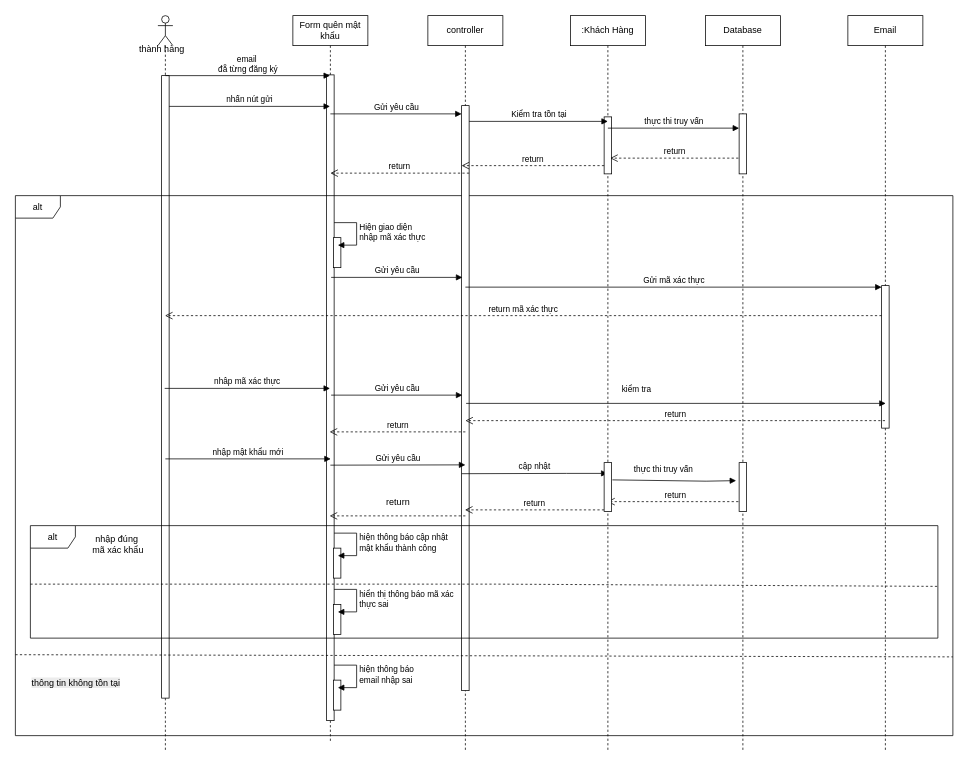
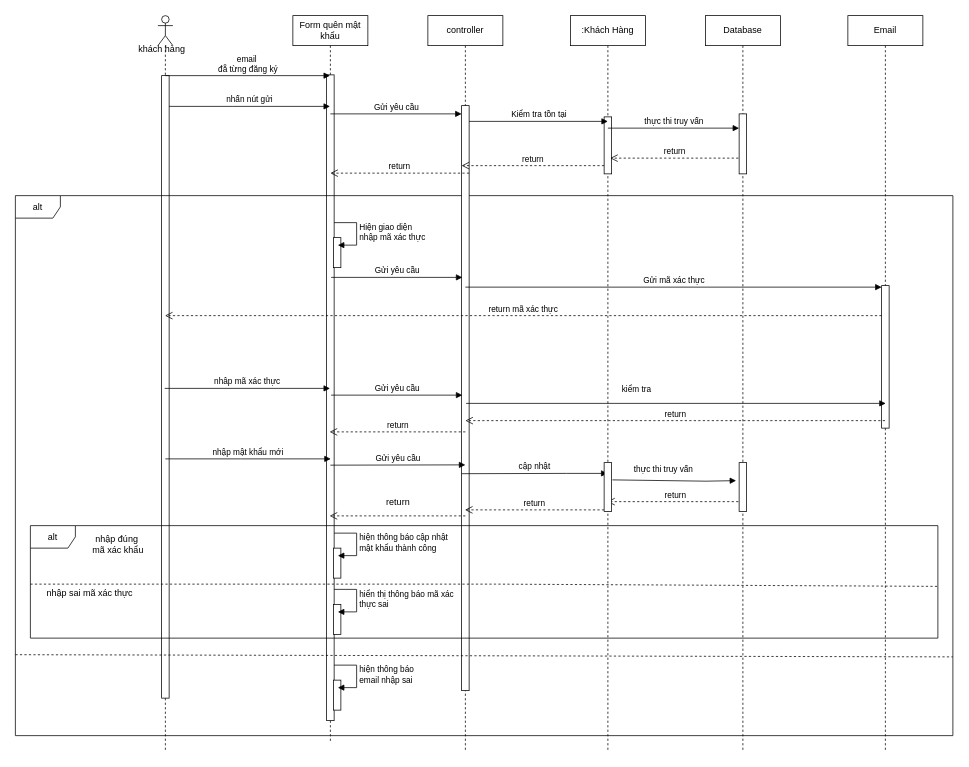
  <mxCell id="0" />
  <mxCell id="1" parent="0" />
  <mxCell id="2" value="Form quên mật khẩu" style="shape=umlLifeline;perimeter=lifelinePerimeter;whiteSpace=wrap;html=1;container=1;dropTarget=0;collapsible=0;recursiveResize=0;outlineConnect=0;portConstraint=eastwest;newEdgeStyle={&quot;curved&quot;:0,&quot;rounded&quot;:0};" parent="1" vertex="1"><mxGeometry x="390" y="20" width="100" height="970" as="geometry" /></mxCell>
  <mxCell id="3" value="" style="html=1;points=[[0,0,0,0,5],[0,1,0,0,-5],[1,0,0,0,5],[1,1,0,0,-5]];perimeter=orthogonalPerimeter;outlineConnect=0;targetShapes=umlLifeline;portConstraint=eastwest;newEdgeStyle={&quot;curved&quot;:0,&quot;rounded&quot;:0};" parent="2" vertex="1"><mxGeometry x="45" y="79" width="10" height="861" as="geometry" /></mxCell>
  <mxCell id="4" value=":Khách Hàng" style="shape=umlLifeline;perimeter=lifelinePerimeter;whiteSpace=wrap;html=1;container=1;dropTarget=0;collapsible=0;recursiveResize=0;outlineConnect=0;portConstraint=eastwest;newEdgeStyle={&quot;curved&quot;:0,&quot;rounded&quot;:0};" parent="1" vertex="1"><mxGeometry x="760" y="20" width="100" height="980" as="geometry" /></mxCell>
  <mxCell id="5" value="" style="html=1;points=[[0,0,0,0,5],[0,1,0,0,-5],[1,0,0,0,5],[1,1,0,0,-5]];perimeter=orthogonalPerimeter;outlineConnect=0;targetShapes=umlLifeline;portConstraint=eastwest;newEdgeStyle={&quot;curved&quot;:0,&quot;rounded&quot;:0};" parent="4" vertex="1"><mxGeometry x="45" y="135" width="10" height="76" as="geometry" /></mxCell>
  <mxCell id="6" value="controller" style="shape=umlLifeline;perimeter=lifelinePerimeter;whiteSpace=wrap;html=1;container=1;dropTarget=0;collapsible=0;recursiveResize=0;outlineConnect=0;portConstraint=eastwest;newEdgeStyle={&quot;curved&quot;:0,&quot;rounded&quot;:0};" parent="1" vertex="1"><mxGeometry x="570" y="20" width="100" height="980" as="geometry" /></mxCell>
  <mxCell id="7" value="Database" style="shape=umlLifeline;perimeter=lifelinePerimeter;whiteSpace=wrap;html=1;container=1;dropTarget=0;collapsible=0;recursiveResize=0;outlineConnect=0;portConstraint=eastwest;newEdgeStyle={&quot;curved&quot;:0,&quot;rounded&quot;:0};" parent="1" vertex="1"><mxGeometry x="940" y="20" width="100" height="980" as="geometry" /></mxCell>
  <mxCell id="8" value="" style="html=1;points=[[0,0,0,0,5],[0,1,0,0,-5],[1,0,0,0,5],[1,1,0,0,-5]];perimeter=orthogonalPerimeter;outlineConnect=0;targetShapes=umlLifeline;portConstraint=eastwest;newEdgeStyle={&quot;curved&quot;:0,&quot;rounded&quot;:0};" parent="7" vertex="1"><mxGeometry x="45" y="131" width="10" height="80" as="geometry" /></mxCell>
  <mxCell id="9" value="Email" style="shape=umlLifeline;perimeter=lifelinePerimeter;whiteSpace=wrap;html=1;container=1;dropTarget=0;collapsible=0;recursiveResize=0;outlineConnect=0;portConstraint=eastwest;newEdgeStyle={&quot;curved&quot;:0,&quot;rounded&quot;:0};" parent="1" vertex="1"><mxGeometry x="1130" y="20" width="100" height="980" as="geometry" /></mxCell>
  <mxCell id="10" value="" style="shape=umlLifeline;perimeter=lifelinePerimeter;whiteSpace=wrap;html=1;container=1;dropTarget=0;collapsible=0;recursiveResize=0;outlineConnect=0;portConstraint=eastwest;newEdgeStyle={&quot;curved&quot;:0,&quot;rounded&quot;:0};participant=umlActor;" parent="1" vertex="1"><mxGeometry x="210" y="20" width="20" height="980" as="geometry" /></mxCell>
  <mxCell id="11" value="" style="html=1;points=[[0,0,0,0,5],[0,1,0,0,-5],[1,0,0,0,5],[1,1,0,0,-5]];perimeter=orthogonalPerimeter;outlineConnect=0;targetShapes=umlLifeline;portConstraint=eastwest;newEdgeStyle={&quot;curved&quot;:0,&quot;rounded&quot;:0};" parent="10" vertex="1"><mxGeometry x="5" y="80" width="10" height="830" as="geometry" /></mxCell>
  <mxCell id="12" value="email&amp;nbsp;&lt;div&gt;đẵ từng đăng ký&lt;/div&gt;" style="html=1;verticalAlign=bottom;endArrow=block;curved=0;rounded=0;" parent="1" target="2" edge="1"><mxGeometry width="80" relative="1" as="geometry"><mxPoint x="220" y="100" as="sourcePoint" /><mxPoint x="300" y="100" as="targetPoint" /></mxGeometry></mxCell>
  <mxCell id="13" value="nhấn nút gửi" style="html=1;verticalAlign=bottom;endArrow=block;curved=0;rounded=0;" parent="1" edge="1"><mxGeometry width="80" relative="1" as="geometry"><mxPoint x="225" y="141" as="sourcePoint" /><mxPoint x="439.5" y="141" as="targetPoint" /><Array as="points"><mxPoint x="310" y="141" /></Array></mxGeometry></mxCell>
  <mxCell id="14" value="alt" style="shape=umlFrame;whiteSpace=wrap;html=1;pointerEvents=0;" parent="1" vertex="1"><mxGeometry x="20" y="260" width="1250" height="720" as="geometry" /></mxCell>
  <mxCell id="15" value="" style="html=1;points=[[0,0,0,0,5],[0,1,0,0,-5],[1,0,0,0,5],[1,1,0,0,-5]];perimeter=orthogonalPerimeter;outlineConnect=0;targetShapes=umlLifeline;portConstraint=eastwest;newEdgeStyle={&quot;curved&quot;:0,&quot;rounded&quot;:0};" parent="1" vertex="1"><mxGeometry x="615" y="140" width="10" height="780" as="geometry" /></mxCell>
  <mxCell id="16" value="Gửi yêu cầu" style="html=1;verticalAlign=bottom;endArrow=block;curved=0;rounded=0;entryX=0;entryY=0;entryDx=0;entryDy=5;entryPerimeter=0;" parent="1" edge="1"><mxGeometry width="80" relative="1" as="geometry"><mxPoint x="440" y="151" as="sourcePoint" /><mxPoint x="615" y="151" as="targetPoint" /></mxGeometry></mxCell>
  <mxCell id="17" value="Kiểm tra tồn tại" style="html=1;verticalAlign=bottom;endArrow=block;curved=0;rounded=0;entryX=0;entryY=0;entryDx=0;entryDy=5;entryPerimeter=0;exitX=1;exitY=0;exitDx=0;exitDy=5;exitPerimeter=0;" parent="1" edge="1"><mxGeometry width="80" relative="1" as="geometry"><mxPoint x="625" y="161" as="sourcePoint" /><mxPoint x="810" y="161" as="targetPoint" /></mxGeometry></mxCell>
  <mxCell id="18" value="thực thi truy vấn" style="html=1;verticalAlign=bottom;endArrow=block;curved=0;rounded=0;entryX=0;entryY=0;entryDx=0;entryDy=5;entryPerimeter=0;" parent="1" edge="1"><mxGeometry width="80" relative="1" as="geometry"><mxPoint x="810" y="170" as="sourcePoint" /><mxPoint x="985" y="170" as="targetPoint" /></mxGeometry></mxCell>
  <mxCell id="19" value="return" style="html=1;verticalAlign=bottom;endArrow=open;dashed=1;endSize=8;curved=0;rounded=0;" parent="1" edge="1"><mxGeometry relative="1" as="geometry"><mxPoint x="984" y="210" as="sourcePoint" /><mxPoint x="813.071" y="210" as="targetPoint" /></mxGeometry></mxCell>
  <mxCell id="20" value="return" style="html=1;verticalAlign=bottom;endArrow=open;dashed=1;endSize=8;curved=0;rounded=0;exitX=0;exitY=1;exitDx=0;exitDy=-5;exitPerimeter=0;" parent="1" edge="1"><mxGeometry relative="1" as="geometry"><mxPoint x="805" y="679" as="sourcePoint" /><mxPoint x="619.5" y="679" as="targetPoint" /></mxGeometry></mxCell>
  <mxCell id="21" value="alt" style="shape=umlFrame;whiteSpace=wrap;html=1;pointerEvents=0;" parent="1" vertex="1"><mxGeometry x="40" y="700" width="1210" height="150" as="geometry" /></mxCell>
  <mxCell id="22" value="" style="endArrow=none;dashed=1;html=1;rounded=0;exitX=0;exitY=0.561;exitDx=0;exitDy=0;exitPerimeter=0;" parent="1" edge="1"><mxGeometry width="50" height="50" relative="1" as="geometry"><mxPoint x="20" y="872.09" as="sourcePoint" /><mxPoint x="1270" y="875" as="targetPoint" /></mxGeometry></mxCell>
  <mxCell id="23" value="" style="html=1;points=[[0,0,0,0,5],[0,1,0,0,-5],[1,0,0,0,5],[1,1,0,0,-5]];perimeter=orthogonalPerimeter;outlineConnect=0;targetShapes=umlLifeline;portConstraint=eastwest;newEdgeStyle={&quot;curved&quot;:0,&quot;rounded&quot;:0};" parent="1" vertex="1"><mxGeometry x="1175" y="380" width="10" height="190" as="geometry" /></mxCell>
  <mxCell id="24" value="Gửi mã xác thực" style="html=1;verticalAlign=bottom;endArrow=block;curved=0;rounded=0;entryX=0;entryY=0;entryDx=0;entryDy=5;entryPerimeter=0;" parent="1" edge="1"><mxGeometry width="80" relative="1" as="geometry"><mxPoint x="620" y="382" as="sourcePoint" /><mxPoint x="1175" y="382" as="targetPoint" /></mxGeometry></mxCell>
  <mxCell id="25" value="" style="endArrow=none;dashed=1;html=1;rounded=0;" parent="1" edge="1"><mxGeometry width="50" height="50" relative="1" as="geometry"><mxPoint x="40" y="778" as="sourcePoint" /><mxPoint x="1250" y="781" as="targetPoint" /><Array as="points"><mxPoint x="660" y="778" /></Array></mxGeometry></mxCell>
  <mxCell id="26" value="return mã xác thực" style="html=1;verticalAlign=bottom;endArrow=open;dashed=1;endSize=8;curved=0;rounded=0;" parent="1" target="10" edge="1"><mxGeometry relative="1" as="geometry"><mxPoint x="1175" y="420" as="sourcePoint" /><mxPoint x="1095" y="420" as="targetPoint" /></mxGeometry></mxCell>
  <mxCell id="27" value="nhâp mã xác thực" style="html=1;verticalAlign=bottom;endArrow=block;curved=0;rounded=0;" parent="1" edge="1"><mxGeometry width="80" relative="1" as="geometry"><mxPoint x="219.071" y="517" as="sourcePoint" /><mxPoint x="439.5" y="517" as="targetPoint" /></mxGeometry></mxCell>
  <mxCell id="28" value="kiểm tra" style="html=1;verticalAlign=bottom;endArrow=block;curved=0;rounded=0;" parent="1" edge="1"><mxGeometry x="-0.189" y="10" width="80" relative="1" as="geometry"><mxPoint x="621" y="537" as="sourcePoint" /><mxPoint x="1180.5" y="537" as="targetPoint" /><mxPoint as="offset" /></mxGeometry></mxCell>
  <mxCell id="29" value="return" style="html=1;verticalAlign=bottom;endArrow=open;dashed=1;endSize=8;curved=0;rounded=0;" parent="1" source="9" edge="1"><mxGeometry relative="1" as="geometry"><mxPoint x="700" y="560" as="sourcePoint" /><mxPoint x="620" y="560" as="targetPoint" /></mxGeometry></mxCell>
  <mxCell id="30" value="return" style="html=1;verticalAlign=bottom;endArrow=open;dashed=1;endSize=8;curved=0;rounded=0;" parent="1" edge="1"><mxGeometry relative="1" as="geometry"><mxPoint x="620" y="575" as="sourcePoint" /><mxPoint x="439.071" y="575" as="targetPoint" /></mxGeometry></mxCell>
  <mxCell id="31" value="nhập mật khẩu mới" style="html=1;verticalAlign=bottom;endArrow=block;curved=0;rounded=0;" parent="1" edge="1"><mxGeometry width="80" relative="1" as="geometry"><mxPoint x="220" y="611" as="sourcePoint" /><mxPoint x="440.5" y="611" as="targetPoint" /><Array as="points"><mxPoint x="320" y="611" /></Array></mxGeometry></mxCell>
  <mxCell id="32" value="nhập đúng&lt;div&gt;&amp;nbsp;mã xác khẩu&lt;/div&gt;" style="text;html=1;align=center;verticalAlign=middle;resizable=0;points=[];autosize=1;strokeColor=none;fillColor=none;" parent="1" vertex="1"><mxGeometry x="110" y="705" width="90" height="40" as="geometry" /></mxCell>
  <mxCell id="33" value="Gửi yêu cầu" style="html=1;verticalAlign=bottom;endArrow=block;curved=0;rounded=0;" parent="1" edge="1"><mxGeometry width="80" relative="1" as="geometry"><mxPoint x="440" y="619.38" as="sourcePoint" /><mxPoint x="620" y="619" as="targetPoint" /><Array as="points" /></mxGeometry></mxCell>
  <mxCell id="34" value="cập nhật" style="html=1;verticalAlign=bottom;endArrow=block;curved=0;rounded=0;" parent="1" edge="1"><mxGeometry width="80" relative="1" as="geometry"><mxPoint x="615" y="630.75" as="sourcePoint" /><mxPoint x="809.5" y="630.37" as="targetPoint" /><Array as="points"><mxPoint x="755" y="630.37" /></Array></mxGeometry></mxCell>
  <mxCell id="35" value="thực thi truy vấn" style="html=1;verticalAlign=bottom;endArrow=block;curved=0;rounded=0;exitX=1;exitY=0;exitDx=0;exitDy=5;exitPerimeter=0;" parent="1" edge="1"><mxGeometry x="-0.175" y="6" width="80" relative="1" as="geometry"><mxPoint x="816" y="639" as="sourcePoint" /><mxPoint x="981" y="640" as="targetPoint" /><Array as="points"><mxPoint x="941" y="640.74" /></Array><mxPoint as="offset" /></mxGeometry></mxCell>
  <mxCell id="36" value="return" style="html=1;verticalAlign=bottom;endArrow=open;dashed=1;endSize=8;curved=0;rounded=0;" parent="1" edge="1"><mxGeometry relative="1" as="geometry"><mxPoint x="990" y="668" as="sourcePoint" /><mxPoint x="809.071" y="668" as="targetPoint" /></mxGeometry></mxCell>
  <mxCell id="37" value="return" style="html=1;verticalAlign=bottom;endArrow=open;dashed=1;endSize=8;curved=0;rounded=0;" parent="1" edge="1"><mxGeometry relative="1" as="geometry"><mxPoint x="805" y="220" as="sourcePoint" /><mxPoint x="615" y="220" as="targetPoint" /></mxGeometry></mxCell>
  <mxCell id="38" value="" style="html=1;verticalAlign=bottom;endArrow=open;dashed=1;endSize=8;curved=0;rounded=0;" parent="1" edge="1"><mxGeometry relative="1" as="geometry"><mxPoint x="620" y="687" as="sourcePoint" /><mxPoint x="439.071" y="687" as="targetPoint" /></mxGeometry></mxCell>
- <mxCell id="40" value="&lt;span style=&quot;color: rgb(0, 0, 0); font-family: Helvetica; font-size: 12px; font-style: normal; font-variant-ligatures: normal; font-variant-caps: normal; font-weight: 400; letter-spacing: normal; orphans: 2; text-align: center; text-indent: 0px; text-transform: none; widows: 2; word-spacing: 0px; -webkit-text-stroke-width: 0px; white-space: nowrap; background-color: rgb(236, 236, 236); text-decoration-thickness: initial; text-decoration-style: initial; text-decoration-color: initial; float: none; display: inline !important;&quot;&gt;thông tin không tồn tại&lt;/span&gt;" style="text;whiteSpace=wrap;html=1;" parent="1" vertex="1"><mxGeometry x="40" y="896" width="140" height="40" as="geometry" /></mxCell>
- <mxCell id="41" value="thành hàng" style="text;html=1;align=center;verticalAlign=middle;resizable=0;points=[];autosize=1;strokeColor=none;fillColor=none;" parent="1" vertex="1"><mxGeometry x="170" y="50" width="90" height="30" as="geometry" /></mxCell>
+ <mxCell id="39" value="&lt;div style=&quot;text-align: center;&quot;&gt;&lt;span style=&quot;background-color: transparent; color: light-dark(rgb(0, 0, 0), rgb(255, 255, 255)); text-wrap-mode: nowrap;&quot;&gt;nhập sai mã xác thực&lt;/span&gt;&lt;/div&gt;" style="text;whiteSpace=wrap;html=1;" parent="1" vertex="1"><mxGeometry x="60" y="776" width="120" height="50" as="geometry" /></mxCell>
+ <mxCell id="41" value="khách hàng" style="text;html=1;align=center;verticalAlign=middle;resizable=0;points=[];autosize=1;strokeColor=none;fillColor=none;" parent="1" vertex="1"><mxGeometry x="170" y="50" width="90" height="30" as="geometry" /></mxCell>
  <mxCell id="42" value="" style="html=1;points=[[0,0,0,0,5],[0,1,0,0,-5],[1,0,0,0,5],[1,1,0,0,-5]];perimeter=orthogonalPerimeter;outlineConnect=0;targetShapes=umlLifeline;portConstraint=eastwest;newEdgeStyle={&quot;curved&quot;:0,&quot;rounded&quot;:0};" parent="1" vertex="1"><mxGeometry x="985" y="616" width="10" height="65" as="geometry" /></mxCell>
  <mxCell id="43" value="" style="html=1;points=[[0,0,0,0,5],[0,1,0,0,-5],[1,0,0,0,5],[1,1,0,0,-5]];perimeter=orthogonalPerimeter;outlineConnect=0;targetShapes=umlLifeline;portConstraint=eastwest;newEdgeStyle={&quot;curved&quot;:0,&quot;rounded&quot;:0};" parent="1" vertex="1"><mxGeometry x="805" y="616" width="10" height="65" as="geometry" /></mxCell>
  <mxCell id="44" value="Gửi yêu cầu" style="html=1;verticalAlign=bottom;endArrow=block;curved=0;rounded=0;entryX=0;entryY=0;entryDx=0;entryDy=5;entryPerimeter=0;" parent="1" edge="1"><mxGeometry width="80" relative="1" as="geometry"><mxPoint x="441" y="369" as="sourcePoint" /><mxPoint x="616" y="369" as="targetPoint" /></mxGeometry></mxCell>
  <mxCell id="45" value="" style="html=1;points=[[0,0,0,0,5],[0,1,0,0,-5],[1,0,0,0,5],[1,1,0,0,-5]];perimeter=orthogonalPerimeter;outlineConnect=0;targetShapes=umlLifeline;portConstraint=eastwest;newEdgeStyle={&quot;curved&quot;:0,&quot;rounded&quot;:0};" parent="1" vertex="1"><mxGeometry x="444" y="316" width="10" height="40" as="geometry" /></mxCell>
  <mxCell id="46" value="Hiện giao diện&lt;div&gt;nhập mã xác thực&lt;/div&gt;" style="html=1;align=left;spacingLeft=2;endArrow=block;rounded=0;edgeStyle=orthogonalEdgeStyle;curved=0;rounded=0;" parent="1" edge="1"><mxGeometry relative="1" as="geometry"><mxPoint x="445" y="296" as="sourcePoint" /><Array as="points"><mxPoint x="475" y="326" /></Array><mxPoint x="450" y="326" as="targetPoint" /></mxGeometry></mxCell>
  <mxCell id="47" value="Gửi yêu cầu" style="html=1;verticalAlign=bottom;endArrow=block;curved=0;rounded=0;entryX=0;entryY=0;entryDx=0;entryDy=5;entryPerimeter=0;" parent="1" edge="1"><mxGeometry width="80" relative="1" as="geometry"><mxPoint x="441" y="526" as="sourcePoint" /><mxPoint x="616" y="526" as="targetPoint" /></mxGeometry></mxCell>
  <mxCell id="48" value="return" style="html=1;verticalAlign=bottom;endArrow=open;dashed=1;endSize=8;curved=0;rounded=0;" parent="1" edge="1"><mxGeometry relative="1" as="geometry"><mxPoint x="625" y="230" as="sourcePoint" /><mxPoint x="440" y="230" as="targetPoint" /></mxGeometry></mxCell>
  <mxCell id="49" value="return" style="text;html=1;align=center;verticalAlign=middle;resizable=0;points=[];autosize=1;strokeColor=none;fillColor=none;" parent="1" vertex="1"><mxGeometry x="505" y="654" width="50" height="30" as="geometry" /></mxCell>
  <mxCell id="50" value="" style="html=1;points=[[0,0,0,0,5],[0,1,0,0,-5],[1,0,0,0,5],[1,1,0,0,-5]];perimeter=orthogonalPerimeter;outlineConnect=0;targetShapes=umlLifeline;portConstraint=eastwest;newEdgeStyle={&quot;curved&quot;:0,&quot;rounded&quot;:0};" parent="1" vertex="1"><mxGeometry x="444" y="730" width="10" height="40" as="geometry" /></mxCell>
  <mxCell id="51" value="hiện thông báo cập nhật&lt;div&gt;mật khẩu thành công&lt;/div&gt;" style="html=1;align=left;spacingLeft=2;endArrow=block;rounded=0;edgeStyle=orthogonalEdgeStyle;curved=0;rounded=0;" parent="1" edge="1"><mxGeometry relative="1" as="geometry"><mxPoint x="445" y="710" as="sourcePoint" /><Array as="points"><mxPoint x="475" y="740" /></Array><mxPoint x="450" y="740" as="targetPoint" /></mxGeometry></mxCell>
  <mxCell id="52" value="" style="html=1;points=[[0,0,0,0,5],[0,1,0,0,-5],[1,0,0,0,5],[1,1,0,0,-5]];perimeter=orthogonalPerimeter;outlineConnect=0;targetShapes=umlLifeline;portConstraint=eastwest;newEdgeStyle={&quot;curved&quot;:0,&quot;rounded&quot;:0};" parent="1" vertex="1"><mxGeometry x="444" y="805" width="10" height="40" as="geometry" /></mxCell>
  <mxCell id="53" value="hiển thị thông báo mã xác&amp;nbsp;&lt;div&gt;thực sai&lt;/div&gt;" style="html=1;align=left;spacingLeft=2;endArrow=block;rounded=0;edgeStyle=orthogonalEdgeStyle;curved=0;rounded=0;" parent="1" edge="1"><mxGeometry relative="1" as="geometry"><mxPoint x="445" y="785" as="sourcePoint" /><Array as="points"><mxPoint x="475" y="815" /></Array><mxPoint x="450" y="815" as="targetPoint" /></mxGeometry></mxCell>
  <mxCell id="54" value="" style="html=1;points=[[0,0,0,0,5],[0,1,0,0,-5],[1,0,0,0,5],[1,1,0,0,-5]];perimeter=orthogonalPerimeter;outlineConnect=0;targetShapes=umlLifeline;portConstraint=eastwest;newEdgeStyle={&quot;curved&quot;:0,&quot;rounded&quot;:0};" parent="1" vertex="1"><mxGeometry x="444" y="906" width="10" height="40" as="geometry" /></mxCell>
  <mxCell id="55" value="hiện thông báo&amp;nbsp;&lt;div&gt;email nhập sai&lt;/div&gt;" style="html=1;align=left;spacingLeft=2;endArrow=block;rounded=0;edgeStyle=orthogonalEdgeStyle;curved=0;rounded=0;" parent="1" edge="1"><mxGeometry relative="1" as="geometry"><mxPoint x="445" y="886" as="sourcePoint" /><Array as="points"><mxPoint x="475" y="916" /></Array><mxPoint x="450" y="916" as="targetPoint" /></mxGeometry></mxCell>
